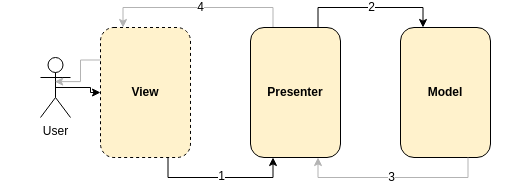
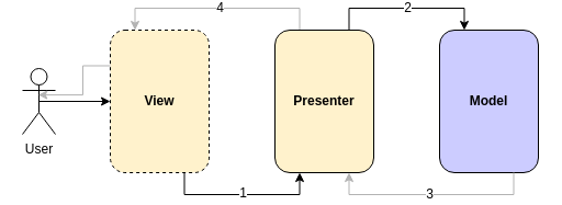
  <mxCell id="0" />
  <mxCell id="1" parent="0" />
  <mxCell id="2" value="" style="group" vertex="1" connectable="0" parent="1"><mxGeometry x="20" y="20" width="470" height="130" as="geometry" /></mxCell>
- <mxCell id="3" value="&lt;b&gt;Model&lt;/b&gt;" style="rounded=1;whiteSpace=wrap;html=1;fillColor=#fff2cc;" vertex="1" parent="2"><mxGeometry x="380" width="90" height="130" as="geometry" /></mxCell>
+ <mxCell id="3" value="&lt;b&gt;Model&lt;/b&gt;" style="rounded=1;whiteSpace=wrap;html=1;fillColor=#CCCCFF;" vertex="1" parent="2"><mxGeometry x="380" width="90" height="130" as="geometry" /></mxCell>
  <mxCell id="4" value="&lt;b&gt;View&lt;/b&gt;" style="rounded=1;whiteSpace=wrap;html=1;fillColor=#FFF2CC;dashed=1;" vertex="1" parent="2"><mxGeometry x="80" width="90" height="130" as="geometry" /></mxCell>
  <mxCell id="5" style="edgeStyle=orthogonalEdgeStyle;rounded=0;orthogonalLoop=1;jettySize=auto;html=1;exitX=0.75;exitY=0;exitDx=0;exitDy=0;entryX=0.25;entryY=0;entryDx=0;entryDy=0;" edge="1" parent="2" source="9" target="3"><mxGeometry relative="1" as="geometry" /></mxCell>
  <mxCell id="6" value="2" style="text;html=1;align=center;verticalAlign=middle;resizable=0;points=[];;labelBackgroundColor=#ffffff;" vertex="1" connectable="0" parent="5"><mxGeometry x="-0.095" y="1" relative="1" as="geometry"><mxPoint x="6.79" as="offset" /></mxGeometry></mxCell>
  <mxCell id="7" style="edgeStyle=orthogonalEdgeStyle;rounded=0;orthogonalLoop=1;jettySize=auto;html=1;exitX=0.25;exitY=0;exitDx=0;exitDy=0;entryX=0.25;entryY=0;entryDx=0;entryDy=0;strokeColor=#B3B3B3;" edge="1" parent="2" source="9" target="4"><mxGeometry relative="1" as="geometry" /></mxCell>
  <mxCell id="8" value="4" style="text;html=1;align=center;verticalAlign=middle;resizable=0;points=[];;labelBackgroundColor=#ffffff;" vertex="1" connectable="0" parent="7"><mxGeometry x="0.135" y="2" relative="1" as="geometry"><mxPoint x="15.41" y="-2.79" as="offset" /></mxGeometry></mxCell>
  <mxCell id="9" value="&lt;b&gt;Presenter&lt;/b&gt;" style="rounded=1;whiteSpace=wrap;html=1;fillColor=#fff2cc;" vertex="1" parent="2"><mxGeometry x="230" width="90" height="130" as="geometry" /></mxCell>
  <mxCell id="10" style="edgeStyle=orthogonalEdgeStyle;rounded=0;orthogonalLoop=1;jettySize=auto;html=1;exitX=0.75;exitY=1;exitDx=0;exitDy=0;entryX=0.75;entryY=1;entryDx=0;entryDy=0;strokeColor=#B3B3B3;" edge="1" parent="2" source="3" target="9"><mxGeometry relative="1" as="geometry" /></mxCell>
  <mxCell id="11" value="3" style="text;html=1;align=center;verticalAlign=middle;resizable=0;points=[];;labelBackgroundColor=#ffffff;" vertex="1" connectable="0" parent="10"><mxGeometry x="-0.084" y="-1" relative="1" as="geometry"><mxPoint x="-10.45" as="offset" /></mxGeometry></mxCell>
  <mxCell id="12" style="edgeStyle=orthogonalEdgeStyle;rounded=0;orthogonalLoop=1;jettySize=auto;html=1;exitX=0.75;exitY=1;exitDx=0;exitDy=0;entryX=0.25;entryY=1;entryDx=0;entryDy=0;" edge="1" parent="2" source="4" target="9"><mxGeometry relative="1" as="geometry" /></mxCell>
  <mxCell id="13" value="1" style="text;html=1;align=center;verticalAlign=middle;resizable=0;points=[];;labelBackgroundColor=#ffffff;" vertex="1" connectable="0" parent="12"><mxGeometry x="-0.324" y="-1" relative="1" as="geometry"><mxPoint x="23.69" y="-2.14" as="offset" /></mxGeometry></mxCell>
  <mxCell id="14" style="edgeStyle=orthogonalEdgeStyle;rounded=0;orthogonalLoop=1;jettySize=auto;html=1;exitX=0.5;exitY=0.5;exitDx=0;exitDy=0;exitPerimeter=0;entryX=0;entryY=0.5;entryDx=0;entryDy=0;" edge="1" parent="2" source="15" target="4"><mxGeometry relative="1" as="geometry" /></mxCell>
- <mxCell id="15" value="User" style="shape=umlActor;verticalLabelPosition=bottom;labelBackgroundColor=#ffffff;verticalAlign=top;html=1;outlineConnect=0;fillColor=#FFFFFF;" vertex="1" parent="2"><mxGeometry x="20" y="30" width="30" height="60" as="geometry" /></mxCell>
+ <mxCell id="15" value="User" style="shape=umlActor;verticalLabelPosition=bottom;labelBackgroundColor=#ffffff;verticalAlign=top;html=1;outlineConnect=0;fillColor=#FFFFFF;" vertex="1" parent="2"><mxGeometry y="35" width="30" height="60" as="geometry" /></mxCell>
  <mxCell id="16" style="edgeStyle=orthogonalEdgeStyle;rounded=0;orthogonalLoop=1;jettySize=auto;html=1;exitX=0;exitY=0.25;exitDx=0;exitDy=0;entryX=0.475;entryY=0.402;entryDx=0;entryDy=0;entryPerimeter=0;strokeColor=#B3B3B3;" edge="1" parent="2" source="4" target="15"><mxGeometry relative="1" as="geometry" /></mxCell>
